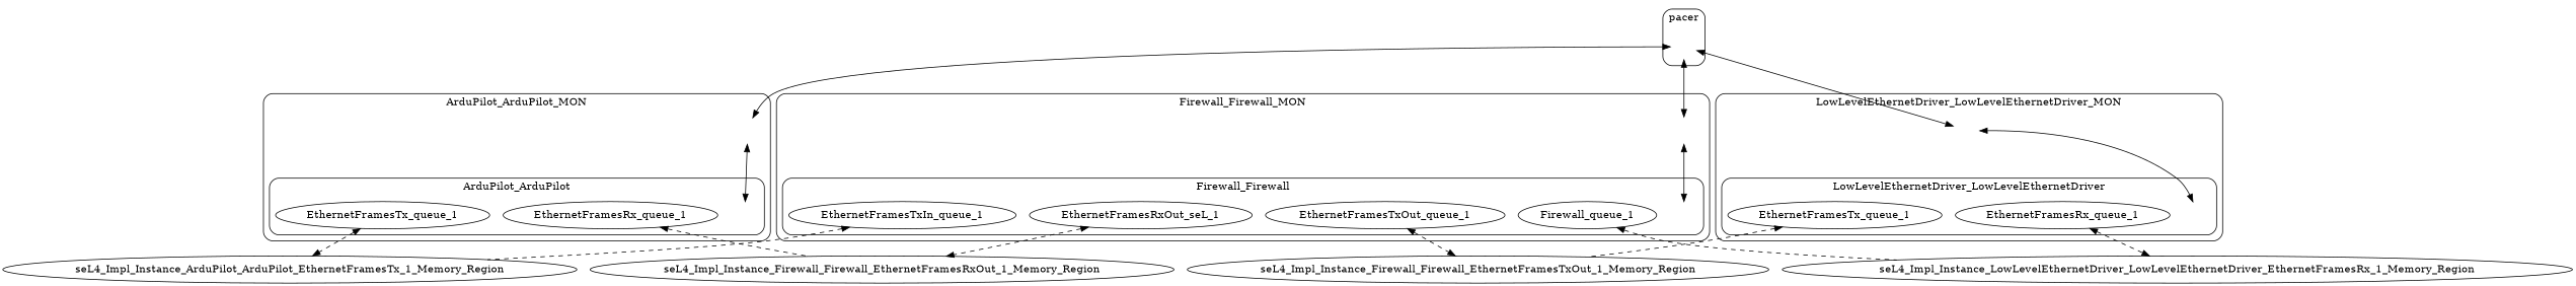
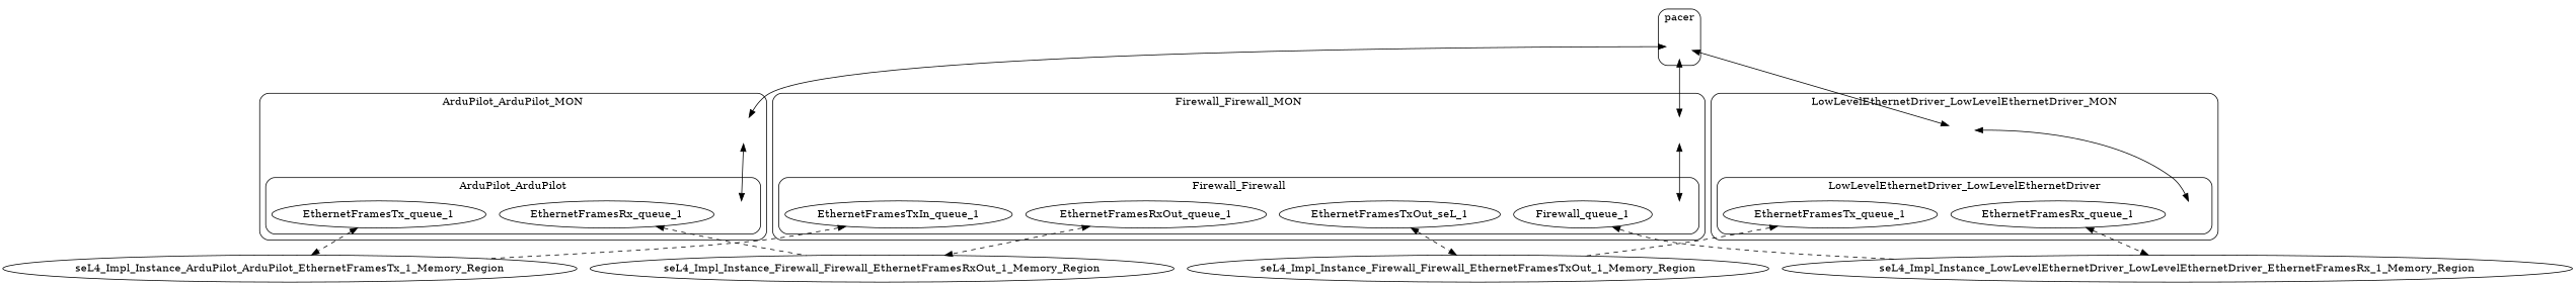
  digraph {
    compound=true
    style=rounded
    edge [dir=both style=dashed]
    ArduPilot_ArduPilot_INVIS [fixedsize=true height=.5 style=invis width=.5]
    n2 [label=EthernetFramesTx_queue_1]
    n3 [label=EthernetFramesRx_queue_1]
    ArduPilot_ArduPilot_MON_INVIS [fixedsize=true height=.5 style=invis width=.5]
    Firewall_Firewall_INVIS [fixedsize=true height=.5 style=invis width=.5]
    n6 [label=EthernetFramesTxIn_queue_1]
-   n7 [label=EthernetFramesRxOut_seL_1]
-   n8 [label=EthernetFramesTxOut_queue_1]
+   n7 [label=EthernetFramesRxOut_queue_1]
+   n8 [label=EthernetFramesTxOut_seL_1]
    n9 [label=Firewall_queue_1]
    Firewall_Firewall_MON_INVIS [fixedsize=true height=.5 style=invis width=.5]
    LowLevelEthernetDriver_LowLevelEthernetDriver_INVIS [fixedsize=true height=.5 style=invis width=.5]
    n12 [label=EthernetFramesTx_queue_1]
    n13 [label=EthernetFramesRx_queue_1]
    LowLevelEthernetDriver_LowLevelEthernetDriver_MON_INVIS [fixedsize=true height=.5 style=invis width=.5]
    pacer_INVIS [fixedsize=true height=.5 style=invis width=.5]
    seL4_Impl_Instance_ArduPilot_ArduPilot_EthernetFramesTx_1_Memory_Region
    seL4_Impl_Instance_Firewall_Firewall_EthernetFramesRxOut_1_Memory_Region
    seL4_Impl_Instance_Firewall_Firewall_EthernetFramesTxOut_1_Memory_Region
    seL4_Impl_Instance_LowLevelEthernetDriver_LowLevelEthernetDriver_EthernetFramesRx_1_Memory_Region
    subgraph cluster_1 {
      label=ArduPilot_ArduPilot_MON
      ArduPilot_ArduPilot_MON_INVIS
      subgraph cluster_2 {
        label=ArduPilot_ArduPilot
        ArduPilot_ArduPilot_INVIS
        n2
        n3
      }
    }
    subgraph cluster_3 {
      label=Firewall_Firewall_MON
      Firewall_Firewall_MON_INVIS
      subgraph cluster_4 {
        label=Firewall_Firewall
        Firewall_Firewall_INVIS
        n6
        n7
        n8
        n9
      }
    }
    subgraph cluster_5 {
      label=LowLevelEthernetDriver_LowLevelEthernetDriver_MON
      LowLevelEthernetDriver_LowLevelEthernetDriver_MON_INVIS
      subgraph cluster_6 {
        label=LowLevelEthernetDriver_LowLevelEthernetDriver
        LowLevelEthernetDriver_LowLevelEthernetDriver_INVIS
        n12
        n13
      }
    }
    subgraph cluster_7 {
      label=pacer
      pacer_INVIS
    }
    n2 -> seL4_Impl_Instance_ArduPilot_ArduPilot_EthernetFramesTx_1_Memory_Region
    n3 -> seL4_Impl_Instance_Firewall_Firewall_EthernetFramesRxOut_1_Memory_Region [dir=back]
    ArduPilot_ArduPilot_MON_INVIS -> ArduPilot_ArduPilot_INVIS [minlen=2 style=""]
    n6 -> seL4_Impl_Instance_ArduPilot_ArduPilot_EthernetFramesTx_1_Memory_Region [dir=back]
    n7 -> seL4_Impl_Instance_Firewall_Firewall_EthernetFramesRxOut_1_Memory_Region
    n8 -> seL4_Impl_Instance_Firewall_Firewall_EthernetFramesTxOut_1_Memory_Region
    n9 -> seL4_Impl_Instance_LowLevelEthernetDriver_LowLevelEthernetDriver_EthernetFramesRx_1_Memory_Region [dir=back]
    Firewall_Firewall_MON_INVIS -> Firewall_Firewall_INVIS [minlen=2 style=""]
    n12 -> seL4_Impl_Instance_Firewall_Firewall_EthernetFramesTxOut_1_Memory_Region [dir=back]
    n13 -> seL4_Impl_Instance_LowLevelEthernetDriver_LowLevelEthernetDriver_EthernetFramesRx_1_Memory_Region
    LowLevelEthernetDriver_LowLevelEthernetDriver_MON_INVIS -> LowLevelEthernetDriver_LowLevelEthernetDriver_INVIS [minlen=2 style=""]
    pacer_INVIS -> ArduPilot_ArduPilot_MON_INVIS [minlen=2 style=""]
    pacer_INVIS -> Firewall_Firewall_MON_INVIS [minlen=2 style=""]
    pacer_INVIS -> LowLevelEthernetDriver_LowLevelEthernetDriver_MON_INVIS [minlen=2 style=""]
  }
